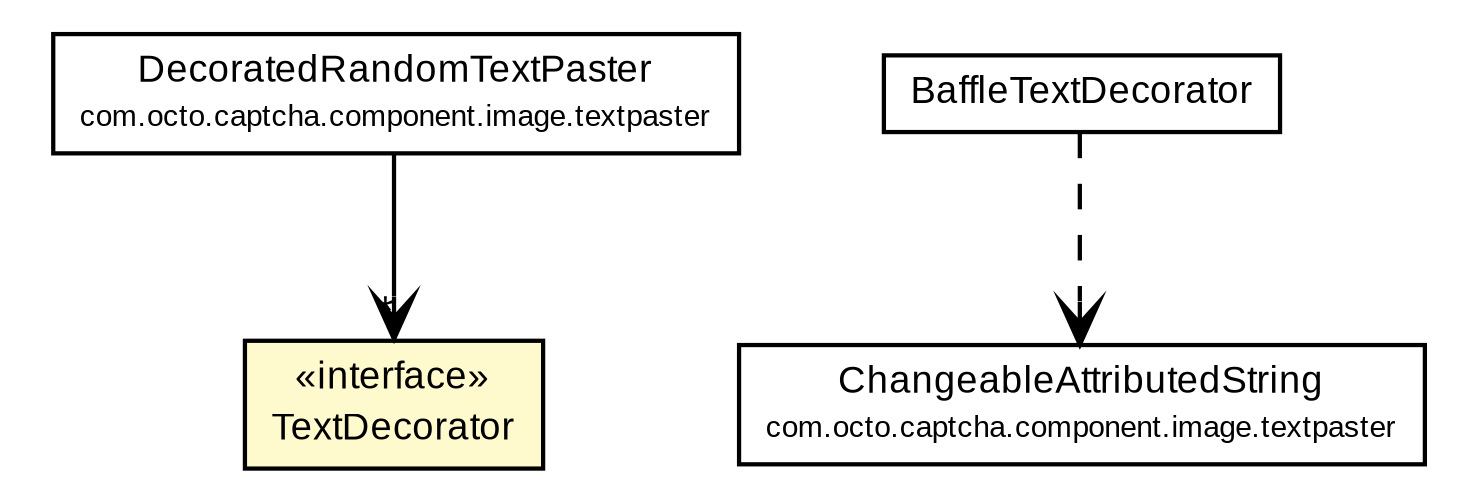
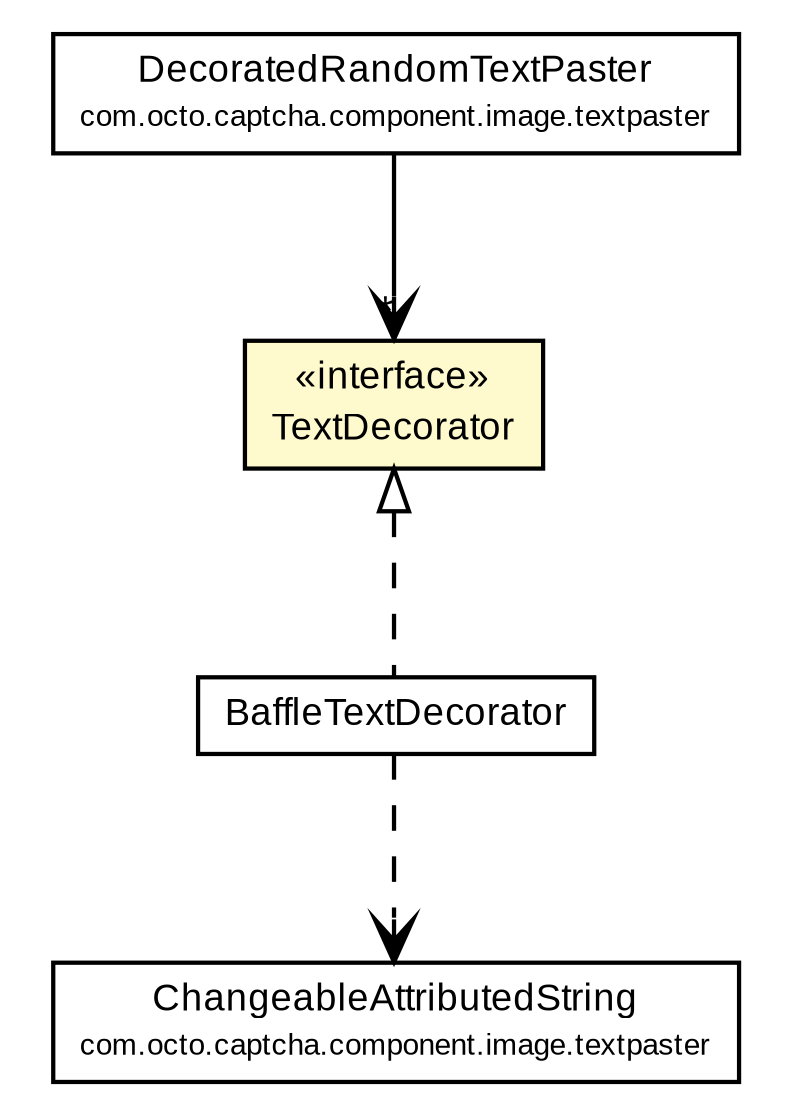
  digraph {
    node [fontcolor=black fontname=arial fontsize=9.0 shape=plaintext]
    edge [arrowhead=open color=black fontcolor=black fontname=arial fontsize=10.0 headport=p labelfontname=arial labelfontsize=10 tailport=p style=dashed]
    n1 [label=<<table border="0" cellborder="1" cellspacing="0" cellpadding="2" port="p" href="../DecoratedRandomTextPaster.html"> 		<tr><td><table border="0" cellspacing="0" cellpadding="1"> 			<tr><td> DecoratedRandomTextPaster </td></tr> 			<tr><td><font point-size="7.0"> com.octo.captcha.component.image.textpaster </font></td></tr> 		</table></td></tr> 		</table>>]
    n2 [label=<<table border="0" cellborder="1" cellspacing="0" cellpadding="2" port="p" bgcolor="lemonChiffon" href="./TextDecorator.html"> 		<tr><td><table border="0" cellspacing="0" cellpadding="1"> 			<tr><td> &laquo;interface&raquo; </td></tr> 			<tr><td> TextDecorator </td></tr> 		</table></td></tr> 		</table>>]
    n3 [label=<<table border="0" cellborder="1" cellspacing="0" cellpadding="2" port="p" href="./BaffleTextDecorator.html"> 		<tr><td><table border="0" cellspacing="0" cellpadding="1"> 			<tr><td> BaffleTextDecorator </td></tr> 		</table></td></tr> 		</table>>]
    n4 [label=<<table border="0" cellborder="1" cellspacing="0" cellpadding="2" port="p" href="../ChangeableAttributedString.html"> 		<tr><td><table border="0" cellspacing="0" cellpadding="1"> 			<tr><td> ChangeableAttributedString </td></tr> 			<tr><td><font point-size="7.0"> com.octo.captcha.component.image.textpaster </font></td></tr> 		</table></td></tr> 		</table>>]
    n1 -> n2 [headlabel="*" style=""]
+   n2 -> n3 [arrowtail=empty dir=back fontsize=10 arrowhead="" color="" fontcolor=""]
    n3 -> n4
  }
